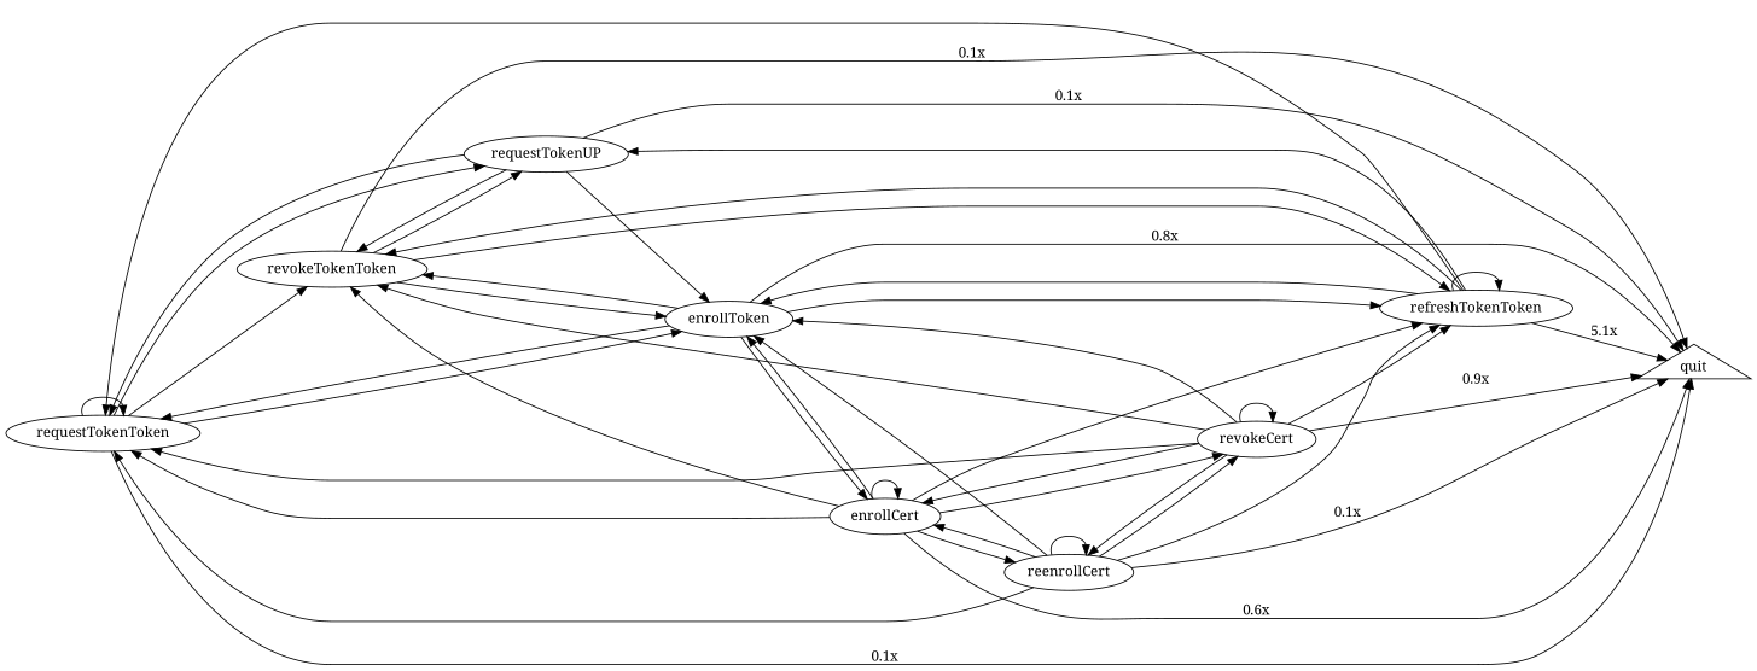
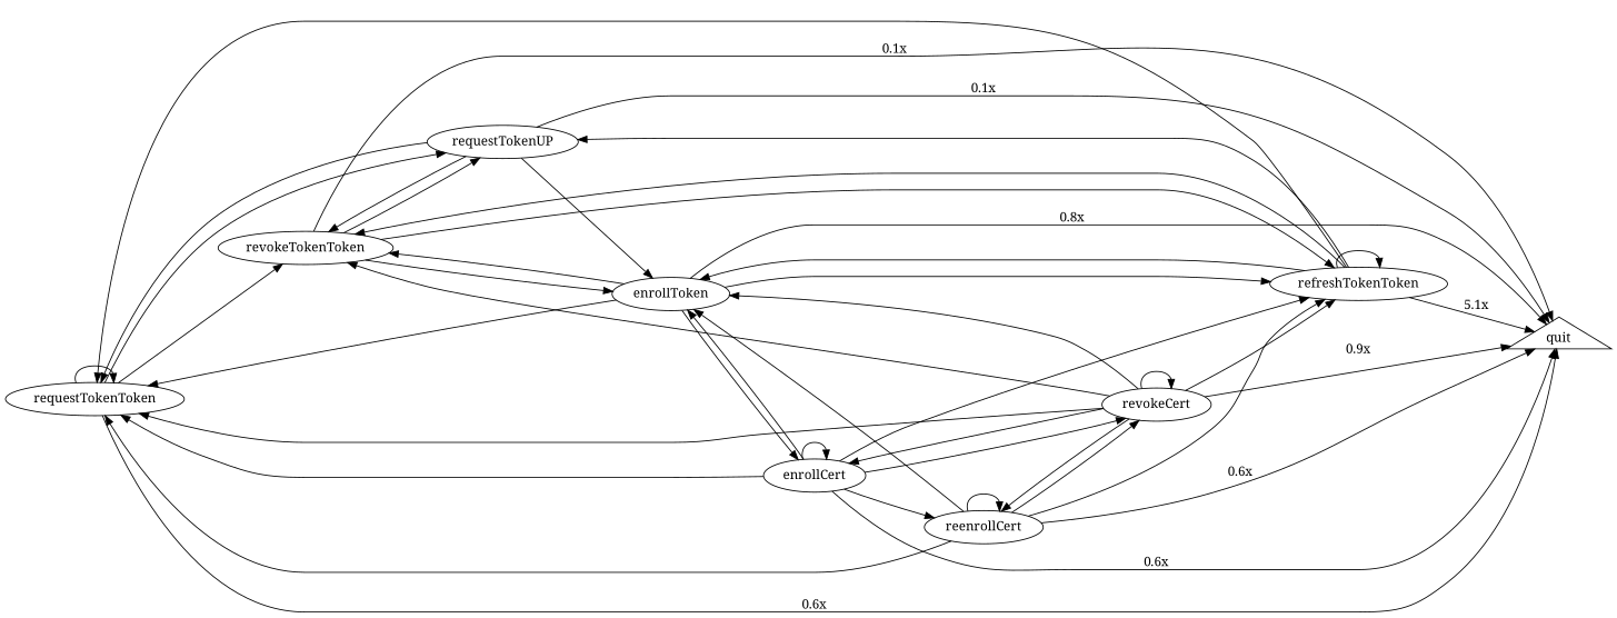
  digraph {
    fontname="Noto Serif"
    rankdir=LR
    node [fontname="Noto Serif"]
    edge [fontname="Noto Serif"]
    n1 [label=requestTokenToken]
    n2 [label=revokeTokenToken]
    n3 [label=requestTokenUP]
    n4 [label=quit shape=triangle]
    n5 [label=enrollToken]
    n6 [label=refreshTokenToken]
    n7 [label=enrollCert]
    n8 [label=revokeCert]
    n9 [label=reenrollCert]
    n1 -> n1
    n1 -> n2
    n1 -> n3
-   n1 -> n4 [label="0.1x"]
-   n1 -> n5
+   n1 -> n4 [label="0.6x"]
    n2 -> n3
    n2 -> n4 [label="0.1x"]
    n2 -> n5
    n2 -> n6
    n3 -> n1
    n3 -> n2
    n3 -> n4 [label="0.1x"]
    n3 -> n5
    n5 -> n1
    n5 -> n2
    n5 -> n4 [label="0.8x"]
    n5 -> n6
    n5 -> n7
    n6 -> n1
    n6 -> n2
    n6 -> n3
    n6 -> n4 [label="5.1x"]
    n6 -> n5
    n6 -> n6
    n7 -> n1
-   n7 -> n2
    n7 -> n4 [label="0.6x"]
    n7 -> n5
    n7 -> n6
    n7 -> n7
    n7 -> n8
    n7 -> n9
    n8 -> n1
    n8 -> n2
    n8 -> n4 [label="0.9x"]
    n8 -> n5
    n8 -> n6
    n8 -> n7
    n8 -> n8
    n8 -> n9
    n9 -> n1
-   n9 -> n4 [label="0.1x"]
+   n9 -> n4 [label="0.6x"]
    n9 -> n5
    n9 -> n6
-   n9 -> n7
    n9 -> n8
    n9 -> n9
  }
